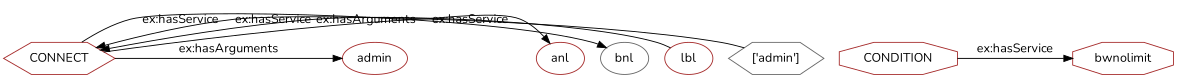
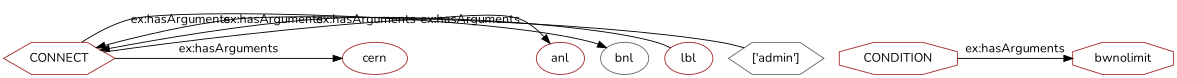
  digraph {
    fontname=Nunito
    node [color=brown fontname=Nunito shape=ellipse]
    edge [constraint=false fontname=Nunito]
    n1 [label=CONNECT shape=hexagon]
-   n2 [label=admin]
+   n2 [label=cern]
    n3 [label=anl]
    n4 [color=gray40 label=bnl]
    n5 [label=lbl]
    n6 [label=CONDITION shape=octagon]
    n7 [label=bwnolimit shape=octagon]
    n8 [color=gray40 label="['admin']" shape=hexagon]
    n1 -> n2 [label="ex:hasArguments"]
-   n1 -> n3 [label="ex:hasService"]
-   n1 -> n4 [label="ex:hasService"]
+   n1 -> n3 [label="ex:hasArguments"]
+   n1 -> n4 [label="ex:hasArguments"]
    n5 -> n1 [label="ex:hasArguments"]
-   n6 -> n7 [label="ex:hasService"]
-   n8 -> n1 [label="ex:hasService"]
+   n6 -> n7 [label="ex:hasArguments"]
+   n8 -> n1 [label="ex:hasArguments"]
  }
